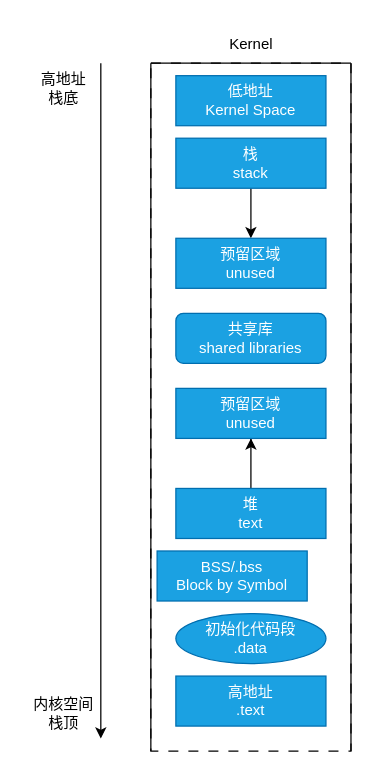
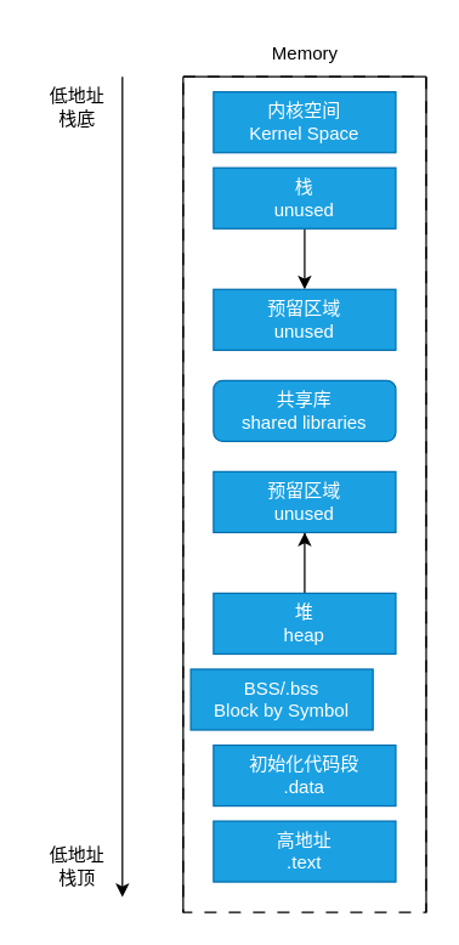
  <mxCell id="0" />
  <mxCell id="1" parent="0" />
  <mxCell id="2" value="" style="rounded=0;whiteSpace=wrap;html=1;dashed=1;dashPattern=8 8;" parent="1" vertex="1"><mxGeometry x="120" y="50" width="160" height="550" as="geometry" /></mxCell>
  <mxCell id="3" value="" style="endArrow=none;html=1;rounded=0;exitX=0;exitY=1;exitDx=0;exitDy=0;" parent="1" source="2" edge="1"><mxGeometry width="50" height="50" relative="1" as="geometry"><mxPoint x="70" y="100" as="sourcePoint" /><mxPoint x="120" y="50" as="targetPoint" /></mxGeometry></mxCell>
  <mxCell id="4" value="" style="endArrow=none;html=1;rounded=0;entryX=1;entryY=0;entryDx=0;entryDy=0;" parent="1" target="2" edge="1"><mxGeometry width="50" height="50" relative="1" as="geometry"><mxPoint x="120" y="50" as="sourcePoint" /><mxPoint x="170" y="0" as="targetPoint" /></mxGeometry></mxCell>
  <mxCell id="5" value="" style="endArrow=none;html=1;rounded=0;entryX=1;entryY=1;entryDx=0;entryDy=0;" parent="1" target="2" edge="1"><mxGeometry width="50" height="50" relative="1" as="geometry"><mxPoint x="280" y="50" as="sourcePoint" /><mxPoint x="290" y="0" as="targetPoint" /></mxGeometry></mxCell>
- <mxCell id="6" value="Kernel" style="text;html=1;align=center;verticalAlign=middle;resizable=0;points=[];autosize=1;strokeColor=none;fillColor=none;" parent="1" vertex="1"><mxGeometry x="165" y="20" width="70" height="30" as="geometry" /></mxCell>
+ <mxCell id="6" value="Memory" style="text;html=1;align=center;verticalAlign=middle;resizable=0;points=[];autosize=1;strokeColor=none;fillColor=none;" parent="1" vertex="1"><mxGeometry x="165" y="20" width="70" height="30" as="geometry" /></mxCell>
  <mxCell id="7" value="" style="endArrow=classic;html=1;rounded=0;" parent="1" edge="1"><mxGeometry width="50" height="50" relative="1" as="geometry"><mxPoint x="80" y="50" as="sourcePoint" /><mxPoint x="80" y="590" as="targetPoint" /></mxGeometry></mxCell>
- <mxCell id="8" value="高地址&lt;br&gt;栈底" style="text;html=1;align=center;verticalAlign=middle;resizable=0;points=[];autosize=1;strokeColor=none;fillColor=none;" parent="1" vertex="1"><mxGeometry x="20" y="50" width="60" height="40" as="geometry" /></mxCell>
- <mxCell id="9" value="内核空间&lt;br&gt;栈顶" style="text;html=1;align=center;verticalAlign=middle;resizable=0;points=[];autosize=1;strokeColor=none;fillColor=none;" parent="1" vertex="1"><mxGeometry x="20" y="550" width="60" height="40" as="geometry" /></mxCell>
- <mxCell id="10" value="低地址&lt;br&gt;Kernel Space" style="rounded=0;whiteSpace=wrap;html=1;fillColor=#1ba1e2;fontColor=#ffffff;strokeColor=#006EAF;" parent="1" vertex="1"><mxGeometry x="140" y="60" width="120" height="40" as="geometry" /></mxCell>
+ <mxCell id="8" value="低地址&lt;br&gt;栈底" style="text;html=1;align=center;verticalAlign=middle;resizable=0;points=[];autosize=1;strokeColor=none;fillColor=none;" parent="1" vertex="1"><mxGeometry x="20" y="50" width="60" height="40" as="geometry" /></mxCell>
+ <mxCell id="9" value="低地址&lt;br&gt;栈顶" style="text;html=1;align=center;verticalAlign=middle;resizable=0;points=[];autosize=1;strokeColor=none;fillColor=none;" parent="1" vertex="1"><mxGeometry x="20" y="550" width="60" height="40" as="geometry" /></mxCell>
+ <mxCell id="10" value="内核空间&lt;br&gt;Kernel Space" style="rounded=0;whiteSpace=wrap;html=1;fillColor=#1ba1e2;fontColor=#ffffff;strokeColor=#006EAF;" parent="1" vertex="1"><mxGeometry x="140" y="60" width="120" height="40" as="geometry" /></mxCell>
  <mxCell id="11" style="edgeStyle=orthogonalEdgeStyle;rounded=0;orthogonalLoop=1;jettySize=auto;html=1;entryX=0.5;entryY=0;entryDx=0;entryDy=0;" parent="1" source="12" target="13" edge="1"><mxGeometry relative="1" as="geometry" /></mxCell>
- <mxCell id="12" value="栈&lt;br&gt;stack" style="rounded=0;whiteSpace=wrap;html=1;fillColor=#1ba1e2;fontColor=#ffffff;strokeColor=#006EAF;" parent="1" vertex="1"><mxGeometry x="140" y="110" width="120" height="40" as="geometry" /></mxCell>
+ <mxCell id="12" value="栈&lt;br&gt;unused" style="rounded=0;whiteSpace=wrap;html=1;fillColor=#1ba1e2;fontColor=#ffffff;strokeColor=#006EAF;" parent="1" vertex="1"><mxGeometry x="140" y="110" width="120" height="40" as="geometry" /></mxCell>
  <mxCell id="13" value="预留区域&lt;br&gt;unused" style="rounded=0;whiteSpace=wrap;html=1;fillColor=#1ba1e2;fontColor=#ffffff;strokeColor=#006EAF;" parent="1" vertex="1"><mxGeometry x="140" y="190" width="120" height="40" as="geometry" /></mxCell>
  <mxCell id="14" value="共享库&lt;br&gt;shared libraries" style="whiteSpace=wrap;html=1;fillColor=#1ba1e2;fontColor=#ffffff;strokeColor=#006EAF;rounded=1;" parent="1" vertex="1"><mxGeometry x="140" y="250" width="120" height="40" as="geometry" /></mxCell>
  <mxCell id="15" style="edgeStyle=orthogonalEdgeStyle;rounded=0;orthogonalLoop=1;jettySize=auto;html=1;" parent="1" source="16" edge="1"><mxGeometry relative="1" as="geometry"><mxPoint x="200" y="350" as="targetPoint" /><Array as="points"><mxPoint x="200" y="400" /><mxPoint x="200" y="400" /></Array></mxGeometry></mxCell>
  <mxCell id="16" value="预留区域&lt;br&gt;unused" style="rounded=0;whiteSpace=wrap;html=1;fillColor=#1ba1e2;fontColor=#ffffff;strokeColor=#006EAF;" parent="1" vertex="1"><mxGeometry x="140" y="310" width="120" height="40" as="geometry" /></mxCell>
- <mxCell id="17" value="堆&lt;br&gt;text" style="rounded=0;whiteSpace=wrap;html=1;fillColor=#1ba1e2;fontColor=#ffffff;strokeColor=#006EAF;" parent="1" vertex="1"><mxGeometry x="140" y="390" width="120" height="40" as="geometry" /></mxCell>
+ <mxCell id="17" value="堆&lt;br&gt;heap" style="rounded=0;whiteSpace=wrap;html=1;fillColor=#1ba1e2;fontColor=#ffffff;strokeColor=#006EAF;" parent="1" vertex="1"><mxGeometry x="140" y="390" width="120" height="40" as="geometry" /></mxCell>
  <mxCell id="18" value="BSS/.bss&lt;br&gt;Block by Symbol" style="rounded=0;whiteSpace=wrap;html=1;fillColor=#1ba1e2;fontColor=#ffffff;strokeColor=#006EAF;" parent="1" vertex="1"><mxGeometry x="125" y="440" width="120" height="40" as="geometry" /></mxCell>
- <mxCell id="19" value="初始化代码段&lt;br&gt;.data" style="ellipse;whiteSpace=wrap;html=1;fillColor=#1ba1e2;fontColor=#ffffff;strokeColor=#006EAF;" parent="1" vertex="1"><mxGeometry x="140" y="490" width="120" height="40" as="geometry" /></mxCell>
+ <mxCell id="19" value="初始化代码段&lt;br&gt;.data" style="rounded=0;whiteSpace=wrap;html=1;fillColor=#1ba1e2;fontColor=#ffffff;strokeColor=#006EAF;" parent="1" vertex="1"><mxGeometry x="140" y="490" width="120" height="40" as="geometry" /></mxCell>
  <mxCell id="20" value="高地址&lt;br&gt;.text" style="rounded=0;whiteSpace=wrap;html=1;fillColor=#1ba1e2;fontColor=#ffffff;strokeColor=#006EAF;" parent="1" vertex="1"><mxGeometry x="140" y="540" width="120" height="40" as="geometry" /></mxCell>
